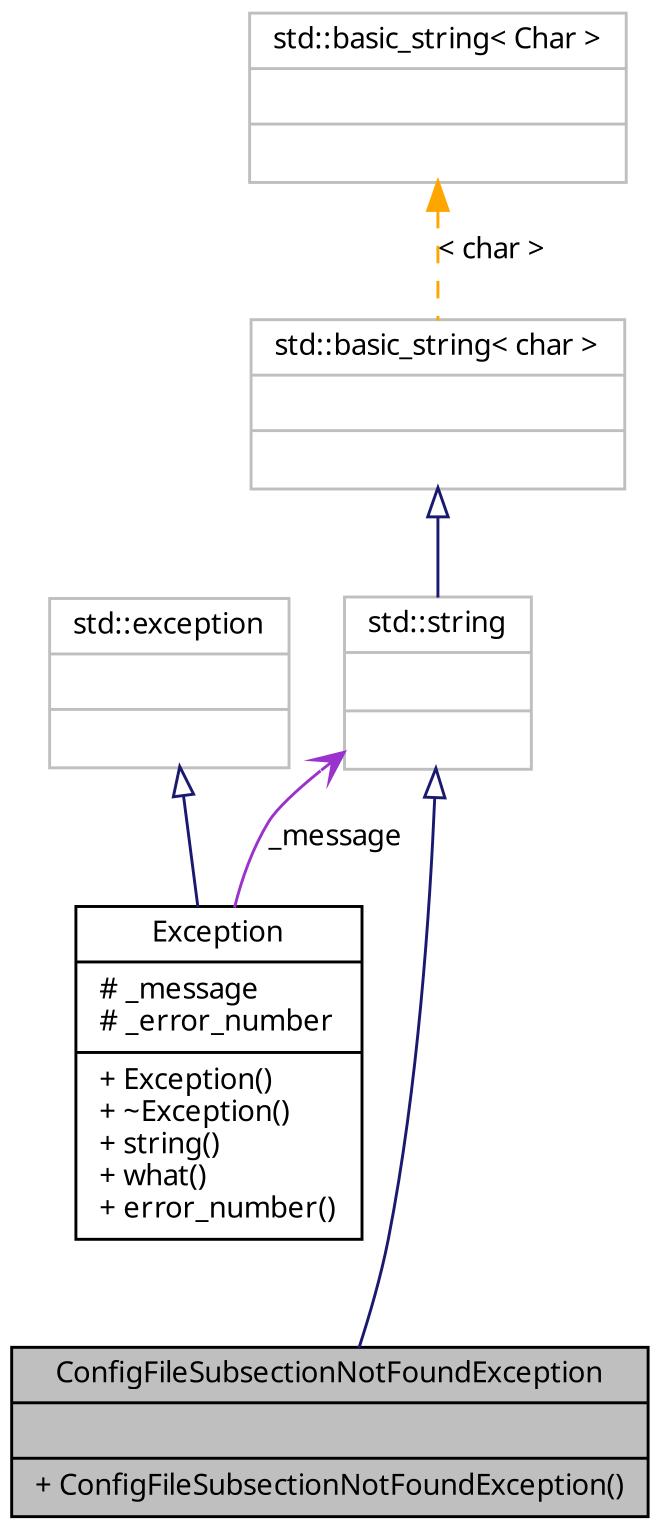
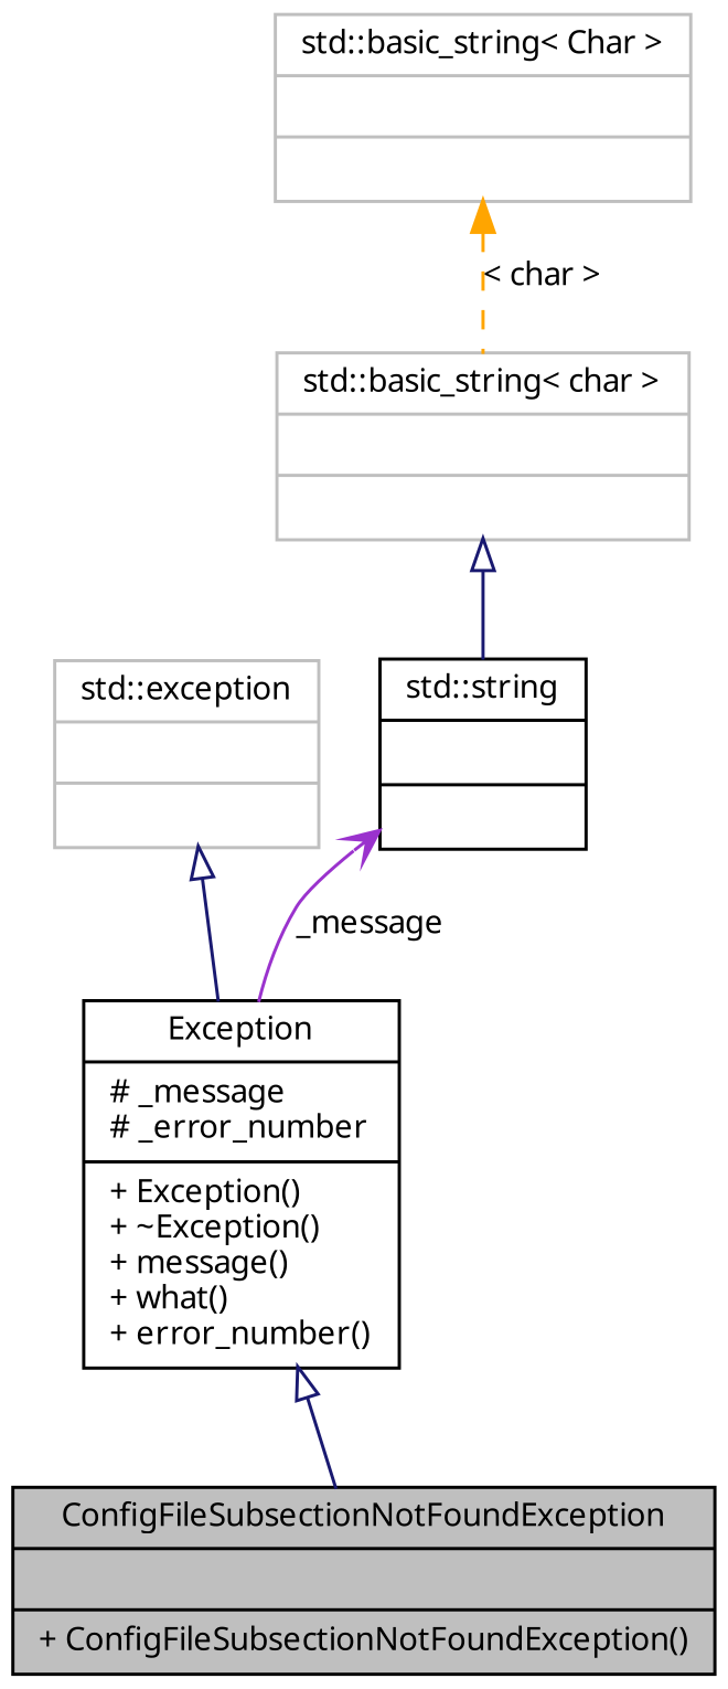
  digraph {
    node [color=grey75 fillcolor=white fontname="FreeSans.ttf" fontsize=10 shape=record style=filled]
    edge [arrowtail=empty color=midnightblue dir=back fontname="FreeSans.ttf" fontsize=10 labelfontname="FreeSans.ttf" labelfontsize=10 style=solid]
    n1 [color=black fillcolor=grey75 fontcolor=black height=0.2 label="{ConfigFileSubsectionNotFoundException\n||+ ConfigFileSubsectionNotFoundException()\l}" width=0.4]
-   n2 [color=black height=0.2 label="{Exception\n|# _message\l# _error_number\l|+ Exception()\l+ ~Exception()\l+ string()\l+ what()\l+ error_number()\l}" width=0.4]
+   n2 [color=black height=0.2 label="{Exception\n|# _message\l# _error_number\l|+ Exception()\l+ ~Exception()\l+ message()\l+ what()\l+ error_number()\l}" width=0.4]
    n3 [height=0.2 label="{std::exception\n||}" width=0.4]
-   n4 [height=0.2 label="{std::string\n||}" width=0.4]
+   n4 [color=black height=0.2 label="{std::string\n||}" width=0.4]
    n5 [height=0.2 label="{std::basic_string\< char \>\n||}" width=0.4]
    n6 [height=0.2 label="{std::basic_string\< Char \>\n||}" width=0.4]
-   n4 -> n1
+   n2 -> n1
    n3 -> n2
    n4 -> n2 [arrowtail=open color=darkorchid3 label=_message]
    n5 -> n4
    n6 -> n5 [color=orange label="\< char \>" style=dashed arrowtail=""]
  }
